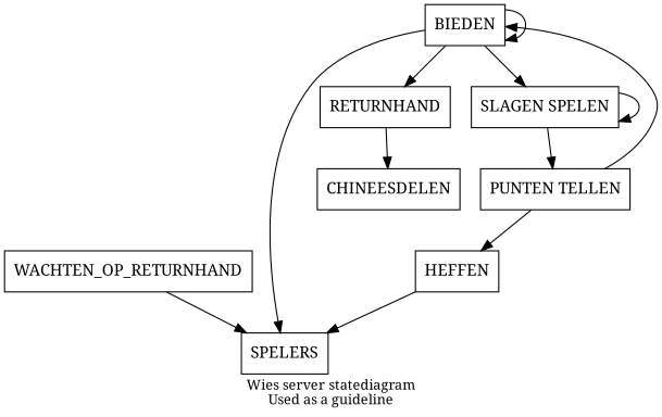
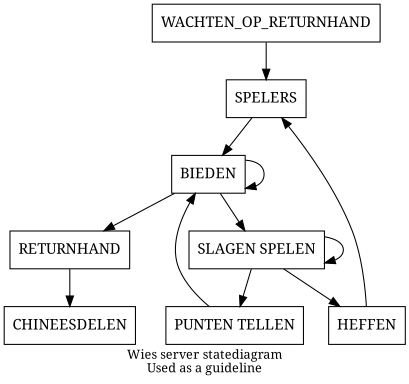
  digraph {
    fontname="Noto Serif"
    fontsize=12
    label="Wies server statediagram\nUsed as a guideline"
    node [fontname="Noto Serif" shape=box]
    edge [fontname="Noto Serif"]
    n1 [label=WACHTEN_OP_RETURNHAND]
    n2 [label=SPELERS]
    BIEDEN
    RETURNHAND
    "SLAGEN SPELEN"
    CHINEESDELEN
    "PUNTEN TELLEN"
    HEFFEN
    n1 -> n2
-   BIEDEN -> n2
+   n2 -> BIEDEN
    BIEDEN -> BIEDEN
    BIEDEN -> RETURNHAND
    BIEDEN -> "SLAGEN SPELEN"
    RETURNHAND -> CHINEESDELEN
    "SLAGEN SPELEN" -> "SLAGEN SPELEN"
    "SLAGEN SPELEN" -> "PUNTEN TELLEN"
    "PUNTEN TELLEN" -> BIEDEN
-   "PUNTEN TELLEN" -> HEFFEN
+   "SLAGEN SPELEN" -> HEFFEN
    HEFFEN -> n2
  }
